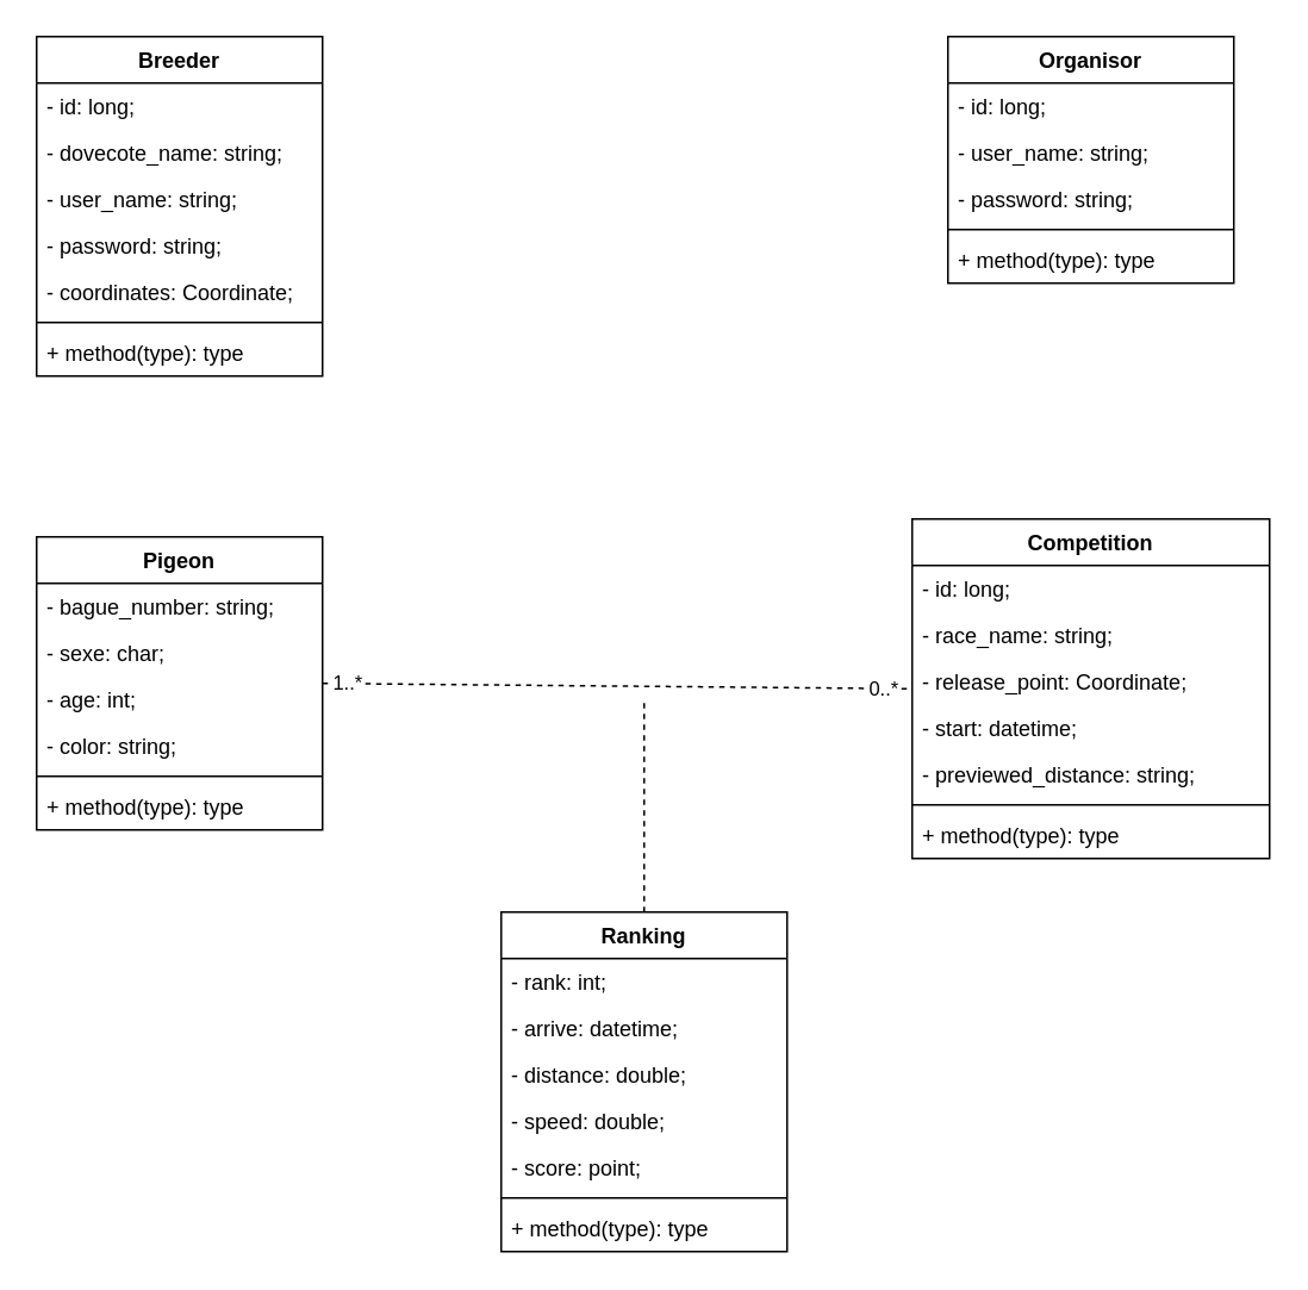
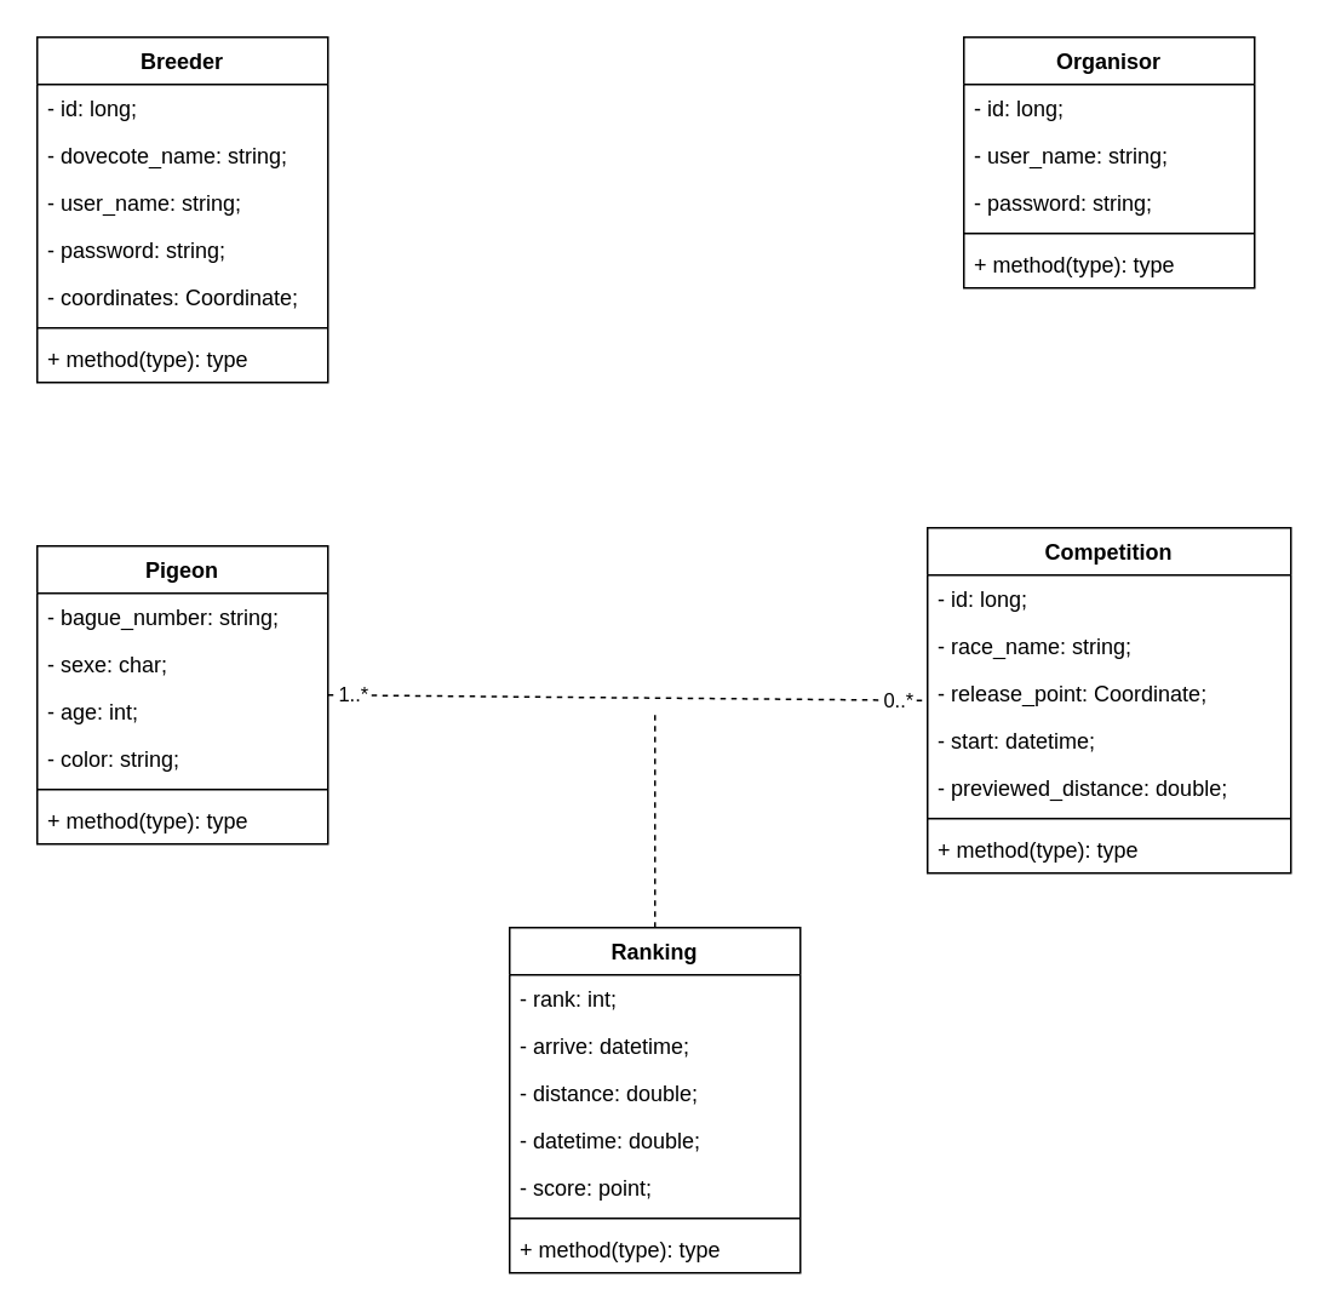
  <mxCell id="0" />
  <mxCell id="1" parent="0" />
  <mxCell id="2" value="Breeder" style="swimlane;fontStyle=1;align=center;verticalAlign=top;childLayout=stackLayout;horizontal=1;startSize=26;horizontalStack=0;resizeParent=1;resizeParentMax=0;resizeLast=0;collapsible=1;marginBottom=0;whiteSpace=wrap;html=1;" parent="1" vertex="1"><mxGeometry x="20" y="20" width="160" height="190" as="geometry"><mxRectangle x="250" y="120" width="80" height="30" as="alternateBounds" /></mxGeometry></mxCell>
  <mxCell id="3" value="- id: long;" style="text;strokeColor=none;fillColor=none;align=left;verticalAlign=top;spacingLeft=4;spacingRight=4;overflow=hidden;rotatable=0;points=[[0,0.5],[1,0.5]];portConstraint=eastwest;whiteSpace=wrap;html=1;" parent="2" vertex="1"><mxGeometry y="26" width="160" height="26" as="geometry" /></mxCell>
  <mxCell id="4" value="- dovecote_name: string;" style="text;strokeColor=none;fillColor=none;align=left;verticalAlign=top;spacingLeft=4;spacingRight=4;overflow=hidden;rotatable=0;points=[[0,0.5],[1,0.5]];portConstraint=eastwest;whiteSpace=wrap;html=1;" vertex="1" parent="2"><mxGeometry y="52" width="160" height="26" as="geometry" /></mxCell>
  <mxCell id="5" value="- user_name: string;" style="text;strokeColor=none;fillColor=none;align=left;verticalAlign=top;spacingLeft=4;spacingRight=4;overflow=hidden;rotatable=0;points=[[0,0.5],[1,0.5]];portConstraint=eastwest;whiteSpace=wrap;html=1;" vertex="1" parent="2"><mxGeometry y="78" width="160" height="26" as="geometry" /></mxCell>
  <mxCell id="6" value="- password: string;" style="text;strokeColor=none;fillColor=none;align=left;verticalAlign=top;spacingLeft=4;spacingRight=4;overflow=hidden;rotatable=0;points=[[0,0.5],[1,0.5]];portConstraint=eastwest;whiteSpace=wrap;html=1;" vertex="1" parent="2"><mxGeometry y="104" width="160" height="26" as="geometry" /></mxCell>
  <mxCell id="7" value="- coordinates: Coordinate;" style="text;strokeColor=none;fillColor=none;align=left;verticalAlign=top;spacingLeft=4;spacingRight=4;overflow=hidden;rotatable=0;points=[[0,0.5],[1,0.5]];portConstraint=eastwest;whiteSpace=wrap;html=1;" vertex="1" parent="2"><mxGeometry y="130" width="160" height="26" as="geometry" /></mxCell>
  <mxCell id="8" value="" style="line;strokeWidth=1;fillColor=none;align=left;verticalAlign=middle;spacingTop=-1;spacingLeft=3;spacingRight=3;rotatable=0;labelPosition=right;points=[];portConstraint=eastwest;strokeColor=inherit;" parent="2" vertex="1"><mxGeometry y="156" width="160" height="8" as="geometry" /></mxCell>
  <mxCell id="9" value="+ method(type): type" style="text;strokeColor=none;fillColor=none;align=left;verticalAlign=top;spacingLeft=4;spacingRight=4;overflow=hidden;rotatable=0;points=[[0,0.5],[1,0.5]];portConstraint=eastwest;whiteSpace=wrap;html=1;" parent="2" vertex="1"><mxGeometry y="164" width="160" height="26" as="geometry" /></mxCell>
  <mxCell id="10" style="rounded=0;orthogonalLoop=1;jettySize=auto;html=1;exitX=1;exitY=0.5;exitDx=0;exitDy=0;entryX=0;entryY=0.5;entryDx=0;entryDy=0;endArrow=none;endFill=0;dashed=1;" edge="1" parent="1" source="13" target="20"><mxGeometry relative="1" as="geometry" /></mxCell>
  <mxCell id="11" value="1..*" style="edgeLabel;html=1;align=center;verticalAlign=middle;resizable=0;points=[];" vertex="1" connectable="0" parent="10"><mxGeometry x="-0.92" y="1" relative="1" as="geometry"><mxPoint as="offset" /></mxGeometry></mxCell>
  <mxCell id="12" value="0..*" style="edgeLabel;html=1;align=center;verticalAlign=middle;resizable=0;points=[];" vertex="1" connectable="0" parent="10"><mxGeometry x="0.9" relative="1" as="geometry"><mxPoint as="offset" /></mxGeometry></mxCell>
  <mxCell id="13" value="Pigeon" style="swimlane;fontStyle=1;align=center;verticalAlign=top;childLayout=stackLayout;horizontal=1;startSize=26;horizontalStack=0;resizeParent=1;resizeParentMax=0;resizeLast=0;collapsible=1;marginBottom=0;whiteSpace=wrap;html=1;" vertex="1" parent="1"><mxGeometry x="20" y="300" width="160" height="164" as="geometry"><mxRectangle x="250" y="400" width="80" height="30" as="alternateBounds" /></mxGeometry></mxCell>
  <mxCell id="14" value="- bague_number: string;" style="text;strokeColor=none;fillColor=none;align=left;verticalAlign=top;spacingLeft=4;spacingRight=4;overflow=hidden;rotatable=0;points=[[0,0.5],[1,0.5]];portConstraint=eastwest;whiteSpace=wrap;html=1;" vertex="1" parent="13"><mxGeometry y="26" width="160" height="26" as="geometry" /></mxCell>
  <mxCell id="15" value="- sexe: char;" style="text;strokeColor=none;fillColor=none;align=left;verticalAlign=top;spacingLeft=4;spacingRight=4;overflow=hidden;rotatable=0;points=[[0,0.5],[1,0.5]];portConstraint=eastwest;whiteSpace=wrap;html=1;" vertex="1" parent="13"><mxGeometry y="52" width="160" height="26" as="geometry" /></mxCell>
  <mxCell id="16" value="- age: int;" style="text;strokeColor=none;fillColor=none;align=left;verticalAlign=top;spacingLeft=4;spacingRight=4;overflow=hidden;rotatable=0;points=[[0,0.5],[1,0.5]];portConstraint=eastwest;whiteSpace=wrap;html=1;" vertex="1" parent="13"><mxGeometry y="78" width="160" height="26" as="geometry" /></mxCell>
  <mxCell id="17" value="- color: string;" style="text;strokeColor=none;fillColor=none;align=left;verticalAlign=top;spacingLeft=4;spacingRight=4;overflow=hidden;rotatable=0;points=[[0,0.5],[1,0.5]];portConstraint=eastwest;whiteSpace=wrap;html=1;" vertex="1" parent="13"><mxGeometry y="104" width="160" height="26" as="geometry" /></mxCell>
  <mxCell id="18" value="" style="line;strokeWidth=1;fillColor=none;align=left;verticalAlign=middle;spacingTop=-1;spacingLeft=3;spacingRight=3;rotatable=0;labelPosition=right;points=[];portConstraint=eastwest;strokeColor=inherit;" vertex="1" parent="13"><mxGeometry y="130" width="160" height="8" as="geometry" /></mxCell>
  <mxCell id="19" value="+ method(type): type" style="text;strokeColor=none;fillColor=none;align=left;verticalAlign=top;spacingLeft=4;spacingRight=4;overflow=hidden;rotatable=0;points=[[0,0.5],[1,0.5]];portConstraint=eastwest;whiteSpace=wrap;html=1;" vertex="1" parent="13"><mxGeometry y="138" width="160" height="26" as="geometry" /></mxCell>
  <mxCell id="20" value="Competition" style="swimlane;fontStyle=1;align=center;verticalAlign=top;childLayout=stackLayout;horizontal=1;startSize=26;horizontalStack=0;resizeParent=1;resizeParentMax=0;resizeLast=0;collapsible=1;marginBottom=0;whiteSpace=wrap;html=1;" vertex="1" parent="1"><mxGeometry x="510" y="290" width="200" height="190" as="geometry"><mxRectangle x="560" y="400" width="100" height="30" as="alternateBounds" /></mxGeometry></mxCell>
  <mxCell id="21" value="- id: long;" style="text;strokeColor=none;fillColor=none;align=left;verticalAlign=top;spacingLeft=4;spacingRight=4;overflow=hidden;rotatable=0;points=[[0,0.5],[1,0.5]];portConstraint=eastwest;whiteSpace=wrap;html=1;" vertex="1" parent="20"><mxGeometry y="26" width="200" height="26" as="geometry" /></mxCell>
  <mxCell id="22" value="- race_name: string;" style="text;strokeColor=none;fillColor=none;align=left;verticalAlign=top;spacingLeft=4;spacingRight=4;overflow=hidden;rotatable=0;points=[[0,0.5],[1,0.5]];portConstraint=eastwest;whiteSpace=wrap;html=1;" vertex="1" parent="20"><mxGeometry y="52" width="200" height="26" as="geometry" /></mxCell>
  <mxCell id="23" value="- release_point: Coordinate;" style="text;strokeColor=none;fillColor=none;align=left;verticalAlign=top;spacingLeft=4;spacingRight=4;overflow=hidden;rotatable=0;points=[[0,0.5],[1,0.5]];portConstraint=eastwest;whiteSpace=wrap;html=1;" vertex="1" parent="20"><mxGeometry y="78" width="200" height="26" as="geometry" /></mxCell>
  <mxCell id="24" value="- start: datetime;" style="text;strokeColor=none;fillColor=none;align=left;verticalAlign=top;spacingLeft=4;spacingRight=4;overflow=hidden;rotatable=0;points=[[0,0.5],[1,0.5]];portConstraint=eastwest;whiteSpace=wrap;html=1;" vertex="1" parent="20"><mxGeometry y="104" width="200" height="26" as="geometry" /></mxCell>
- <mxCell id="25" value="- previewed_distance: string;" style="text;strokeColor=none;fillColor=none;align=left;verticalAlign=top;spacingLeft=4;spacingRight=4;overflow=hidden;rotatable=0;points=[[0,0.5],[1,0.5]];portConstraint=eastwest;whiteSpace=wrap;html=1;" vertex="1" parent="20"><mxGeometry y="130" width="200" height="26" as="geometry" /></mxCell>
+ <mxCell id="25" value="- previewed_distance: double;" style="text;strokeColor=none;fillColor=none;align=left;verticalAlign=top;spacingLeft=4;spacingRight=4;overflow=hidden;rotatable=0;points=[[0,0.5],[1,0.5]];portConstraint=eastwest;whiteSpace=wrap;html=1;" vertex="1" parent="20"><mxGeometry y="130" width="200" height="26" as="geometry" /></mxCell>
  <mxCell id="26" value="" style="line;strokeWidth=1;fillColor=none;align=left;verticalAlign=middle;spacingTop=-1;spacingLeft=3;spacingRight=3;rotatable=0;labelPosition=right;points=[];portConstraint=eastwest;strokeColor=inherit;" vertex="1" parent="20"><mxGeometry y="156" width="200" height="8" as="geometry" /></mxCell>
  <mxCell id="27" value="+ method(type): type" style="text;strokeColor=none;fillColor=none;align=left;verticalAlign=top;spacingLeft=4;spacingRight=4;overflow=hidden;rotatable=0;points=[[0,0.5],[1,0.5]];portConstraint=eastwest;whiteSpace=wrap;html=1;" vertex="1" parent="20"><mxGeometry y="164" width="200" height="26" as="geometry" /></mxCell>
  <mxCell id="28" style="edgeStyle=orthogonalEdgeStyle;rounded=0;orthogonalLoop=1;jettySize=auto;html=1;exitX=0.5;exitY=0;exitDx=0;exitDy=0;endArrow=none;endFill=0;dashed=1;" edge="1" parent="1" source="29"><mxGeometry relative="1" as="geometry"><mxPoint x="360" y="390" as="targetPoint" /></mxGeometry></mxCell>
  <mxCell id="29" value="Ranking" style="swimlane;fontStyle=1;align=center;verticalAlign=top;childLayout=stackLayout;horizontal=1;startSize=26;horizontalStack=0;resizeParent=1;resizeParentMax=0;resizeLast=0;collapsible=1;marginBottom=0;whiteSpace=wrap;html=1;" vertex="1" parent="1"><mxGeometry x="280" y="510" width="160" height="190" as="geometry" /></mxCell>
  <mxCell id="30" value="- rank: int;" style="text;strokeColor=none;fillColor=none;align=left;verticalAlign=top;spacingLeft=4;spacingRight=4;overflow=hidden;rotatable=0;points=[[0,0.5],[1,0.5]];portConstraint=eastwest;whiteSpace=wrap;html=1;" vertex="1" parent="29"><mxGeometry y="26" width="160" height="26" as="geometry" /></mxCell>
  <mxCell id="31" value="- arrive: datetime;" style="text;strokeColor=none;fillColor=none;align=left;verticalAlign=top;spacingLeft=4;spacingRight=4;overflow=hidden;rotatable=0;points=[[0,0.5],[1,0.5]];portConstraint=eastwest;whiteSpace=wrap;html=1;" vertex="1" parent="29"><mxGeometry y="52" width="160" height="26" as="geometry" /></mxCell>
  <mxCell id="32" value="- distance: double;" style="text;strokeColor=none;fillColor=none;align=left;verticalAlign=top;spacingLeft=4;spacingRight=4;overflow=hidden;rotatable=0;points=[[0,0.5],[1,0.5]];portConstraint=eastwest;whiteSpace=wrap;html=1;" vertex="1" parent="29"><mxGeometry y="78" width="160" height="26" as="geometry" /></mxCell>
- <mxCell id="33" value="- speed: double;" style="text;strokeColor=none;fillColor=none;align=left;verticalAlign=top;spacingLeft=4;spacingRight=4;overflow=hidden;rotatable=0;points=[[0,0.5],[1,0.5]];portConstraint=eastwest;whiteSpace=wrap;html=1;" vertex="1" parent="29"><mxGeometry y="104" width="160" height="26" as="geometry" /></mxCell>
+ <mxCell id="33" value="- datetime: double;" style="text;strokeColor=none;fillColor=none;align=left;verticalAlign=top;spacingLeft=4;spacingRight=4;overflow=hidden;rotatable=0;points=[[0,0.5],[1,0.5]];portConstraint=eastwest;whiteSpace=wrap;html=1;" vertex="1" parent="29"><mxGeometry y="104" width="160" height="26" as="geometry" /></mxCell>
  <mxCell id="34" value="- score: point;" style="text;strokeColor=none;fillColor=none;align=left;verticalAlign=top;spacingLeft=4;spacingRight=4;overflow=hidden;rotatable=0;points=[[0,0.5],[1,0.5]];portConstraint=eastwest;whiteSpace=wrap;html=1;" vertex="1" parent="29"><mxGeometry y="130" width="160" height="26" as="geometry" /></mxCell>
  <mxCell id="35" value="" style="line;strokeWidth=1;fillColor=none;align=left;verticalAlign=middle;spacingTop=-1;spacingLeft=3;spacingRight=3;rotatable=0;labelPosition=right;points=[];portConstraint=eastwest;strokeColor=inherit;" vertex="1" parent="29"><mxGeometry y="156" width="160" height="8" as="geometry" /></mxCell>
  <mxCell id="36" value="+ method(type): type" style="text;strokeColor=none;fillColor=none;align=left;verticalAlign=top;spacingLeft=4;spacingRight=4;overflow=hidden;rotatable=0;points=[[0,0.5],[1,0.5]];portConstraint=eastwest;whiteSpace=wrap;html=1;" vertex="1" parent="29"><mxGeometry y="164" width="160" height="26" as="geometry" /></mxCell>
  <mxCell id="37" value="Organisor" style="swimlane;fontStyle=1;align=center;verticalAlign=top;childLayout=stackLayout;horizontal=1;startSize=26;horizontalStack=0;resizeParent=1;resizeParentMax=0;resizeLast=0;collapsible=1;marginBottom=0;whiteSpace=wrap;html=1;" vertex="1" parent="1"><mxGeometry x="530" y="20" width="160" height="138" as="geometry" /></mxCell>
  <mxCell id="38" value="- id: long;" style="text;strokeColor=none;fillColor=none;align=left;verticalAlign=top;spacingLeft=4;spacingRight=4;overflow=hidden;rotatable=0;points=[[0,0.5],[1,0.5]];portConstraint=eastwest;whiteSpace=wrap;html=1;" vertex="1" parent="37"><mxGeometry y="26" width="160" height="26" as="geometry" /></mxCell>
  <mxCell id="39" value="- user_name: string;" style="text;strokeColor=none;fillColor=none;align=left;verticalAlign=top;spacingLeft=4;spacingRight=4;overflow=hidden;rotatable=0;points=[[0,0.5],[1,0.5]];portConstraint=eastwest;whiteSpace=wrap;html=1;" vertex="1" parent="37"><mxGeometry y="52" width="160" height="26" as="geometry" /></mxCell>
  <mxCell id="40" value="- password: string;" style="text;strokeColor=none;fillColor=none;align=left;verticalAlign=top;spacingLeft=4;spacingRight=4;overflow=hidden;rotatable=0;points=[[0,0.5],[1,0.5]];portConstraint=eastwest;whiteSpace=wrap;html=1;" vertex="1" parent="37"><mxGeometry y="78" width="160" height="26" as="geometry" /></mxCell>
  <mxCell id="41" value="" style="line;strokeWidth=1;fillColor=none;align=left;verticalAlign=middle;spacingTop=-1;spacingLeft=3;spacingRight=3;rotatable=0;labelPosition=right;points=[];portConstraint=eastwest;strokeColor=inherit;" vertex="1" parent="37"><mxGeometry y="104" width="160" height="8" as="geometry" /></mxCell>
  <mxCell id="42" value="+ method(type): type" style="text;strokeColor=none;fillColor=none;align=left;verticalAlign=top;spacingLeft=4;spacingRight=4;overflow=hidden;rotatable=0;points=[[0,0.5],[1,0.5]];portConstraint=eastwest;whiteSpace=wrap;html=1;" vertex="1" parent="37"><mxGeometry y="112" width="160" height="26" as="geometry" /></mxCell>
